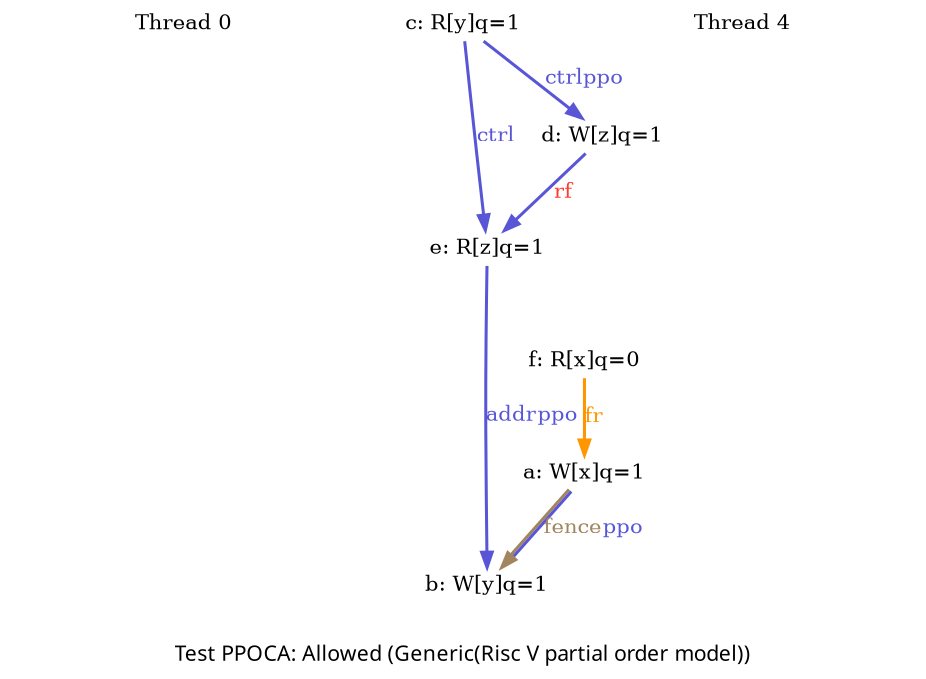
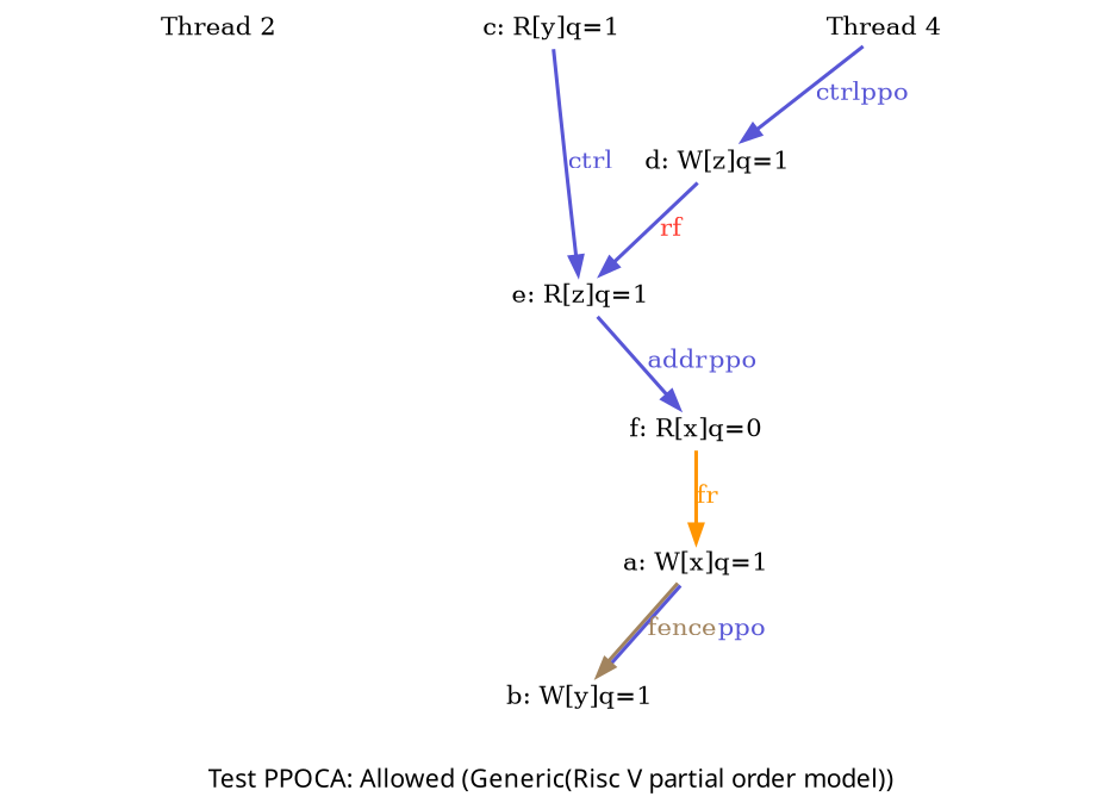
  digraph {
    fontname="SF Pro Display"
    fontsize=14
    label="Test PPOCA: Allowed (Generic(Risc V partial order model))"
    splines=spline
    node [fixedsize=false fontsize=14 shape=none]
    edge [arrowsize=1.000000 color="#5856D6" fontsize=14 penwidth=2.000000]
-   n1 [fixedsize=true height=0.281250 label="Thread 0" width=3.250000]
+   n1 [fixedsize=true height=0.281250 label="Thread 2" width=3.250000]
    n2 [height=0.194444 label="a: W[x]q=1" width=1.361111]
    n3 [height=0.194444 label="b: W[y]q=1" width=1.361111]
    n4 [height=0.194444 label="c: R[y]q=1" width=1.361111]
    n5 [height=0.194444 label="d: W[z]q=1" width=1.361111]
    n6 [height=0.194444 label="e: R[z]q=1" width=1.361111]
    n7 [fixedsize=true height=0.281250 label="Thread 4" width=3.250000]
    n8 [height=0.194444 label="f: R[x]q=0" width=1.361111]
    n2 -> n3 [color="#A2845E:#5856D6" label=<<font color="#A2845E">fence</font><font color="#5856D6">ppo</font>>]
-   n4 -> n5 [label=<<font color="#5856D6">ctrl</font><font color="#5856D6">ppo</font>>]
+   n7 -> n5 [label=<<font color="#5856D6">ctrl</font><font color="#5856D6">ppo</font>>]
    n4 -> n6 [label=<<font color="#5856D6">ctrl</font>>]
    n5 -> n6 [label=<<font color="#FF3B30">rf</font>>]
-   n6 -> n3 [label=<<font color="#5856D6">addr</font><font color="#5856D6">ppo</font>>]
+   n6 -> n8 [label=<<font color="#5856D6">addr</font><font color="#5856D6">ppo</font>>]
    n8 -> n2 [color="#FF9500" label=<<font color="#FF9500">fr</font>>]
  }
